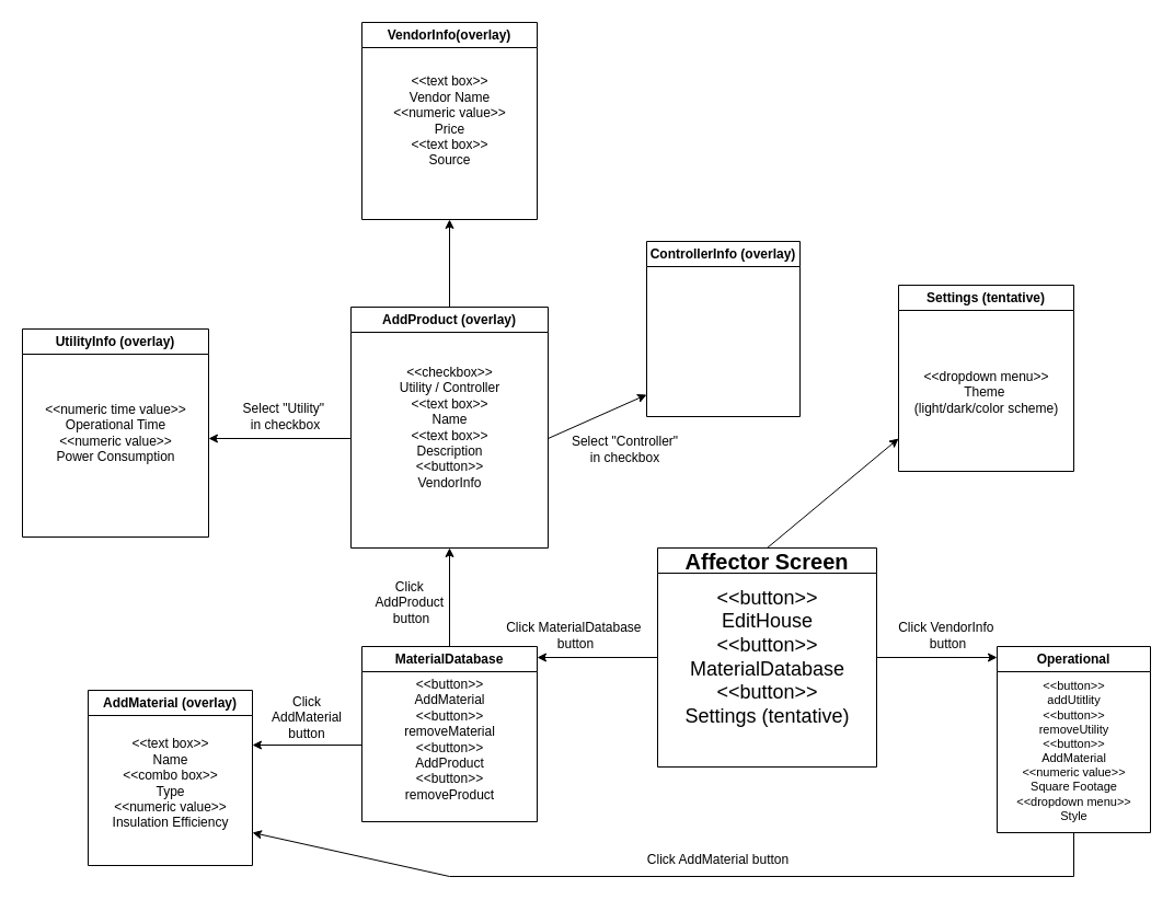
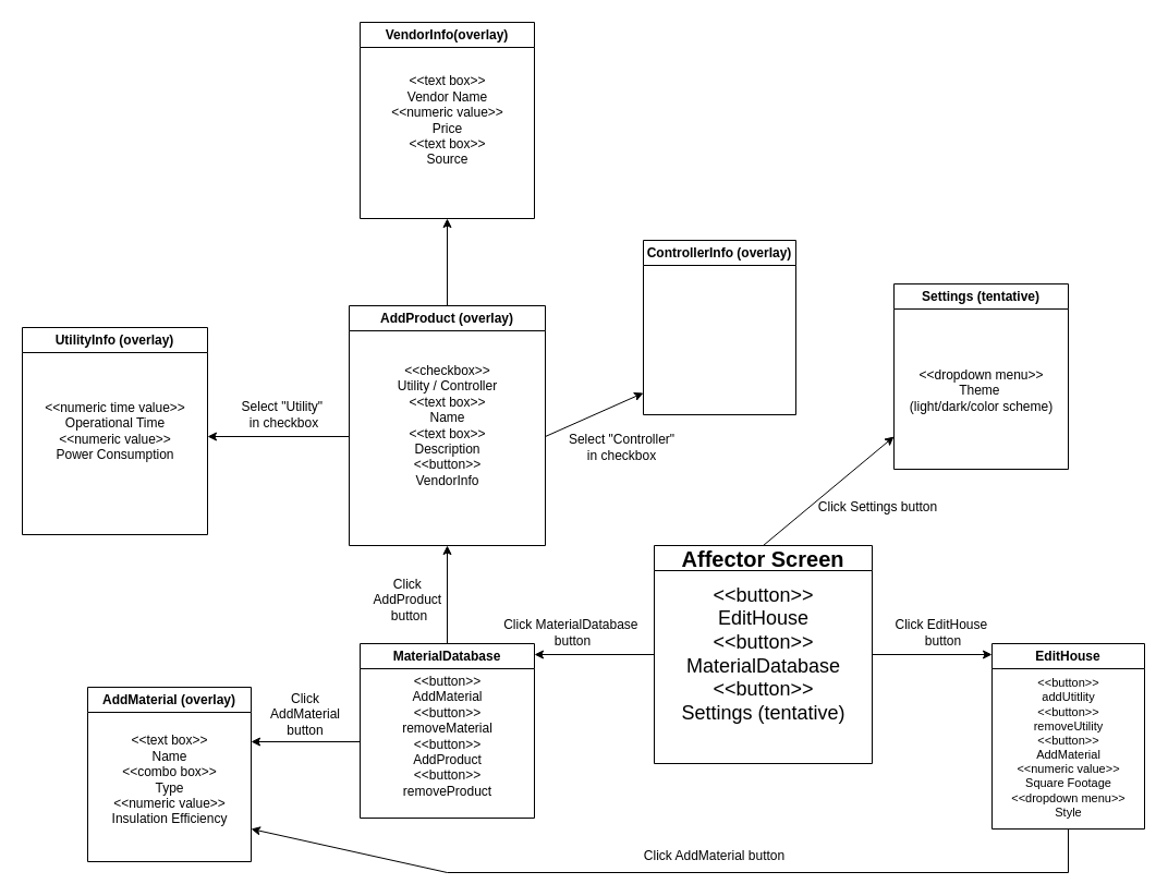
  <mxCell id="0" />
  <mxCell id="1" parent="0" />
  <mxCell id="2" value="&lt;font style=&quot;font-size: 20px;&quot;&gt;Affector Screen&lt;/font&gt;" style="swimlane;whiteSpace=wrap;html=1;" parent="1" vertex="1"><mxGeometry x="600" y="500" width="200" height="200" as="geometry" /></mxCell>
  <mxCell id="3" value="&lt;font style=&quot;font-size: 18px;&quot;&gt;&amp;lt;&amp;lt;button&amp;gt;&amp;gt;&lt;/font&gt;&lt;div style=&quot;font-size: 18px;&quot;&gt;&lt;font style=&quot;font-size: 18px;&quot;&gt;EditHouse&lt;/font&gt;&lt;/div&gt;&lt;div style=&quot;font-size: 18px;&quot;&gt;&lt;font style=&quot;font-size: 18px;&quot;&gt;&amp;lt;&amp;lt;button&amp;gt;&amp;gt;&lt;/font&gt;&lt;/div&gt;&lt;div style=&quot;font-size: 18px;&quot;&gt;&lt;font style=&quot;font-size: 18px;&quot;&gt;MaterialDatabase&lt;/font&gt;&lt;/div&gt;&lt;div style=&quot;font-size: 18px;&quot;&gt;&lt;font style=&quot;font-size: 18px;&quot;&gt;&amp;lt;&amp;lt;button&amp;gt;&amp;gt;&lt;/font&gt;&lt;/div&gt;&lt;div style=&quot;font-size: 18px;&quot;&gt;&lt;font style=&quot;font-size: 18px;&quot;&gt;Settings (tentative)&lt;/font&gt;&lt;/div&gt;" style="text;html=1;align=center;verticalAlign=middle;resizable=0;points=[];autosize=1;strokeColor=none;fillColor=none;" parent="2" vertex="1"><mxGeometry x="15" y="30" width="170" height="140" as="geometry" /></mxCell>
  <mxCell id="4" value="" style="endArrow=classic;html=1;rounded=0;" parent="1" edge="1"><mxGeometry width="50" height="50" relative="1" as="geometry"><mxPoint x="800" y="600" as="sourcePoint" /><mxPoint x="910" y="600" as="targetPoint" /></mxGeometry></mxCell>
- <mxCell id="5" value="Click VendorInfo&amp;nbsp;&lt;div&gt;button&lt;/div&gt;" style="text;html=1;align=center;verticalAlign=middle;resizable=0;points=[];autosize=1;strokeColor=none;fillColor=none;" parent="1" vertex="1"><mxGeometry x="810" y="560" width="110" height="40" as="geometry" /></mxCell>
- <mxCell id="6" value="Operational" style="swimlane;whiteSpace=wrap;html=1;" parent="1" vertex="1"><mxGeometry x="910" y="590" width="140" height="170" as="geometry" /></mxCell>
+ <mxCell id="5" value="Click EditHouse&amp;nbsp;&lt;div&gt;button&lt;/div&gt;" style="text;html=1;align=center;verticalAlign=middle;resizable=0;points=[];autosize=1;strokeColor=none;fillColor=none;" parent="1" vertex="1"><mxGeometry x="810" y="560" width="110" height="40" as="geometry" /></mxCell>
+ <mxCell id="6" value="EditHouse" style="swimlane;whiteSpace=wrap;html=1;" parent="1" vertex="1"><mxGeometry x="910" y="590" width="140" height="170" as="geometry" /></mxCell>
  <mxCell id="7" value="&lt;font style=&quot;font-size: 11px;&quot;&gt;&amp;lt;&amp;lt;button&amp;gt;&amp;gt;&lt;/font&gt;&lt;div style=&quot;font-size: 11px;&quot;&gt;&lt;font style=&quot;font-size: 11px;&quot;&gt;addUtitlity&lt;/font&gt;&lt;/div&gt;&lt;div style=&quot;font-size: 11px;&quot;&gt;&lt;font style=&quot;font-size: 11px;&quot;&gt;&amp;lt;&amp;lt;button&amp;gt;&amp;gt;&lt;/font&gt;&lt;/div&gt;&lt;div style=&quot;font-size: 11px;&quot;&gt;&lt;font style=&quot;font-size: 11px;&quot;&gt;removeUtility&lt;/font&gt;&lt;/div&gt;&lt;div style=&quot;font-size: 11px;&quot;&gt;&lt;font style=&quot;font-size: 11px;&quot;&gt;&amp;lt;&amp;lt;button&amp;gt;&amp;gt;&lt;br&gt;AddMaterial&lt;/font&gt;&lt;/div&gt;&lt;div style=&quot;font-size: 11px;&quot;&gt;&lt;font style=&quot;font-size: 11px;&quot;&gt;&amp;lt;&amp;lt;numeric value&amp;gt;&amp;gt;&lt;br&gt;Square Footage&lt;/font&gt;&lt;/div&gt;&lt;div style=&quot;font-size: 11px;&quot;&gt;&lt;font style=&quot;font-size: 11px;&quot;&gt;&amp;lt;&amp;lt;dropdown menu&amp;gt;&amp;gt;&lt;/font&gt;&lt;/div&gt;&lt;div style=&quot;font-size: 11px;&quot;&gt;&lt;font style=&quot;font-size: 11px;&quot;&gt;Style&lt;/font&gt;&lt;/div&gt;" style="text;html=1;align=center;verticalAlign=middle;resizable=0;points=[];autosize=1;strokeColor=none;fillColor=none;" parent="6" vertex="1"><mxGeometry x="5" y="20" width="130" height="150" as="geometry" /></mxCell>
  <mxCell id="8" value="" style="endArrow=classic;html=1;rounded=0;exitX=0;exitY=0.5;exitDx=0;exitDy=0;" parent="1" source="2" edge="1"><mxGeometry width="50" height="50" relative="1" as="geometry"><mxPoint x="620" y="670" as="sourcePoint" /><mxPoint x="490" y="600" as="targetPoint" /></mxGeometry></mxCell>
  <mxCell id="9" value="Click MaterialDatabase&amp;nbsp;&lt;div&gt;button&lt;/div&gt;" style="text;html=1;align=center;verticalAlign=middle;resizable=0;points=[];autosize=1;strokeColor=none;fillColor=none;" parent="1" vertex="1"><mxGeometry x="450" y="560" width="150" height="40" as="geometry" /></mxCell>
  <mxCell id="10" value="MaterialDatabase" style="swimlane;whiteSpace=wrap;html=1;" parent="1" vertex="1"><mxGeometry x="330" y="590" width="160" height="160" as="geometry" /></mxCell>
  <mxCell id="11" value="&amp;lt;&amp;lt;button&amp;gt;&amp;gt;&lt;div&gt;AddMaterial&lt;/div&gt;&lt;div&gt;&amp;lt;&amp;lt;button&amp;gt;&amp;gt;&lt;/div&gt;&lt;div&gt;removeMaterial&lt;/div&gt;&lt;div&gt;&amp;lt;&amp;lt;button&amp;gt;&amp;gt;&lt;/div&gt;&lt;div&gt;AddProduct&lt;/div&gt;&lt;div&gt;&amp;lt;&amp;lt;button&amp;gt;&amp;gt;&lt;/div&gt;&lt;div&gt;removeProduct&lt;/div&gt;" style="text;html=1;align=center;verticalAlign=middle;resizable=0;points=[];autosize=1;strokeColor=none;fillColor=none;" parent="10" vertex="1"><mxGeometry x="25" y="20" width="110" height="130" as="geometry" /></mxCell>
  <mxCell id="12" value="" style="endArrow=classic;html=1;rounded=0;" parent="10" edge="1"><mxGeometry width="50" height="50" relative="1" as="geometry"><mxPoint y="90" as="sourcePoint" /><mxPoint x="-100" y="90" as="targetPoint" /></mxGeometry></mxCell>
  <mxCell id="13" value="" style="endArrow=none;html=1;rounded=0;" parent="1" edge="1"><mxGeometry width="50" height="50" relative="1" as="geometry"><mxPoint x="980" y="800" as="sourcePoint" /><mxPoint x="980" y="760" as="targetPoint" /></mxGeometry></mxCell>
  <mxCell id="14" value="" style="endArrow=none;html=1;rounded=0;" parent="1" edge="1"><mxGeometry width="50" height="50" relative="1" as="geometry"><mxPoint x="410" y="800" as="sourcePoint" /><mxPoint x="980" y="800" as="targetPoint" /></mxGeometry></mxCell>
  <mxCell id="15" value="" style="endArrow=classic;html=1;rounded=0;" parent="1" edge="1"><mxGeometry width="50" height="50" relative="1" as="geometry"><mxPoint x="410" y="800" as="sourcePoint" /><mxPoint x="230" y="760" as="targetPoint" /></mxGeometry></mxCell>
  <mxCell id="16" value="Click AddMaterial button" style="text;html=1;align=center;verticalAlign=middle;resizable=0;points=[];autosize=1;strokeColor=none;fillColor=none;" parent="1" vertex="1"><mxGeometry x="580" y="770" width="150" height="30" as="geometry" /></mxCell>
  <mxCell id="17" value="Click AddMaterial button" style="text;html=1;align=center;verticalAlign=middle;whiteSpace=wrap;rounded=0;" parent="1" vertex="1"><mxGeometry x="250" y="640" width="60" height="30" as="geometry" /></mxCell>
  <mxCell id="18" value="AddMaterial (overlay)" style="swimlane;whiteSpace=wrap;html=1;" parent="1" vertex="1"><mxGeometry x="80" y="630" width="150" height="160" as="geometry" /></mxCell>
  <mxCell id="19" value="&amp;lt;&amp;lt;text box&amp;gt;&amp;gt;&lt;div&gt;Name&lt;/div&gt;&lt;div&gt;&amp;lt;&amp;lt;combo box&amp;gt;&amp;gt;&lt;/div&gt;&lt;div&gt;Type&lt;/div&gt;&lt;div&gt;&amp;lt;&amp;lt;numeric value&amp;gt;&amp;gt;&lt;br&gt;Insulation Efficiency&lt;/div&gt;" style="text;html=1;align=center;verticalAlign=middle;resizable=0;points=[];autosize=1;strokeColor=none;fillColor=none;" parent="18" vertex="1"><mxGeometry x="10" y="35" width="130" height="100" as="geometry" /></mxCell>
  <mxCell id="20" value="" style="endArrow=classic;html=1;rounded=0;" parent="1" edge="1"><mxGeometry width="50" height="50" relative="1" as="geometry"><mxPoint x="410" y="590" as="sourcePoint" /><mxPoint x="410" y="500" as="targetPoint" /></mxGeometry></mxCell>
  <mxCell id="21" value="Click&amp;nbsp;&lt;div&gt;AddProduct&amp;nbsp;&lt;div&gt;button&lt;/div&gt;&lt;/div&gt;" style="text;html=1;align=center;verticalAlign=middle;resizable=0;points=[];autosize=1;strokeColor=none;fillColor=none;" parent="1" vertex="1"><mxGeometry x="330" y="520" width="90" height="60" as="geometry" /></mxCell>
  <mxCell id="22" value="AddProduct (overlay)" style="swimlane;whiteSpace=wrap;html=1;" parent="1" vertex="1"><mxGeometry x="320" y="280" width="180" height="220" as="geometry" /></mxCell>
  <mxCell id="23" value="&amp;lt;&amp;lt;checkbox&amp;gt;&amp;gt;&lt;div&gt;Utility / Controller&lt;/div&gt;&lt;div&gt;&amp;lt;&amp;lt;text box&amp;gt;&amp;gt;&lt;/div&gt;&lt;div&gt;Name&lt;/div&gt;&lt;div&gt;&amp;lt;&amp;lt;text box&amp;gt;&amp;gt;&lt;/div&gt;&lt;div&gt;Description&lt;/div&gt;&lt;div&gt;&amp;lt;&amp;lt;button&amp;gt;&amp;gt;&lt;/div&gt;&lt;div&gt;VendorInfo&lt;/div&gt;" style="text;html=1;align=center;verticalAlign=middle;resizable=0;points=[];autosize=1;strokeColor=none;fillColor=none;" parent="22" vertex="1"><mxGeometry x="35" y="45" width="110" height="130" as="geometry" /></mxCell>
  <mxCell id="24" value="" style="endArrow=classic;html=1;rounded=0;" parent="22" edge="1"><mxGeometry width="50" height="50" relative="1" as="geometry"><mxPoint y="120" as="sourcePoint" /><mxPoint x="-130" y="120" as="targetPoint" /></mxGeometry></mxCell>
  <mxCell id="25" value="" style="endArrow=classic;html=1;rounded=0;" parent="1" edge="1"><mxGeometry width="50" height="50" relative="1" as="geometry"><mxPoint x="500" y="400" as="sourcePoint" /><mxPoint x="590" as="targetPoint" y="360" /></mxGeometry></mxCell>
  <mxCell id="26" value="Select &quot;Controller&quot; &lt;br&gt;in checkbox" style="text;html=1;align=center;verticalAlign=middle;resizable=0;points=[];autosize=1;strokeColor=none;fillColor=none;" parent="1" vertex="1"><mxGeometry x="510" y="390" width="120" height="40" as="geometry" /></mxCell>
  <mxCell id="27" value="ControllerInfo (overlay)" style="swimlane;whiteSpace=wrap;html=1;startSize=23;" parent="1" vertex="1"><mxGeometry x="590" y="220" width="140" height="160" as="geometry" /></mxCell>
  <mxCell id="28" value="UtilityInfo (overlay)" style="swimlane;whiteSpace=wrap;html=1;" parent="1" vertex="1"><mxGeometry x="20" y="300" width="170" height="190" as="geometry" /></mxCell>
  <mxCell id="29" value="&amp;lt;&amp;lt;numeric time value&amp;gt;&amp;gt;&lt;div&gt;Operational Time&lt;/div&gt;&lt;div&gt;&amp;lt;&amp;lt;numeric value&amp;gt;&amp;gt;&lt;br&gt;Power Consumption&lt;/div&gt;" style="text;html=1;align=center;verticalAlign=middle;resizable=0;points=[];autosize=1;strokeColor=none;fillColor=none;" parent="28" vertex="1"><mxGeometry x="10" y="60" width="150" height="70" as="geometry" /></mxCell>
  <mxCell id="30" value="Select &quot;Utility&quot;&amp;nbsp;&lt;div&gt;in checkbox&lt;/div&gt;" style="text;html=1;align=center;verticalAlign=middle;resizable=0;points=[];autosize=1;strokeColor=none;fillColor=none;" parent="1" vertex="1"><mxGeometry x="210" width="100" height="40" as="geometry" y="360" /></mxCell>
  <mxCell id="31" value="" style="endArrow=classic;html=1;rounded=0;" parent="1" edge="1"><mxGeometry width="50" height="50" relative="1" as="geometry"><mxPoint x="410" y="280" as="sourcePoint" /><mxPoint x="410" y="200" as="targetPoint" /></mxGeometry></mxCell>
  <mxCell id="32" value="VendorInfo(overlay)" style="swimlane;whiteSpace=wrap;html=1;" parent="1" vertex="1"><mxGeometry x="330" y="20" width="160" height="180" as="geometry" /></mxCell>
  <mxCell id="33" value="&amp;lt;&amp;lt;text box&amp;gt;&amp;gt;&lt;div&gt;Vendor Name&lt;/div&gt;&lt;div&gt;&amp;lt;&amp;lt;numeric value&amp;gt;&amp;gt;&lt;br&gt;Price&lt;/div&gt;&lt;div&gt;&amp;lt;&amp;lt;text box&amp;gt;&amp;gt;&lt;br&gt;Source&lt;/div&gt;" style="text;html=1;align=center;verticalAlign=middle;resizable=0;points=[];autosize=1;strokeColor=none;fillColor=none;" parent="32" vertex="1"><mxGeometry x="15" y="40" width="130" height="100" as="geometry" /></mxCell>
  <mxCell id="34" value="" style="endArrow=classic;html=1;rounded=0;" edge="1" parent="1"><mxGeometry width="50" height="50" relative="1" as="geometry"><mxPoint x="700" y="500" as="sourcePoint" /><mxPoint x="820" y="400" as="targetPoint" /></mxGeometry></mxCell>
  <mxCell id="35" value="Settings (tentative)" style="swimlane;whiteSpace=wrap;html=1;" vertex="1" parent="1"><mxGeometry x="820" y="260" width="160" height="170" as="geometry" /></mxCell>
  <mxCell id="36" value="&amp;lt;&amp;lt;dropdown menu&amp;gt;&amp;gt;&lt;div&gt;Theme&amp;nbsp;&lt;/div&gt;&lt;div&gt;(light/dark/color scheme)&lt;br&gt;&lt;div&gt;&lt;br&gt;&lt;/div&gt;&lt;/div&gt;" style="text;html=1;align=center;verticalAlign=middle;resizable=0;points=[];autosize=1;strokeColor=none;fillColor=none;" vertex="1" parent="35"><mxGeometry x="5" y="70" width="150" height="70" as="geometry" /></mxCell>
+ <mxCell id="37" value="Click Settings button" style="text;html=1;align=center;verticalAlign=middle;resizable=0;points=[];autosize=1;strokeColor=none;fillColor=none;" vertex="1" parent="1"><mxGeometry x="740" y="450" width="130" height="30" as="geometry" /></mxCell>
